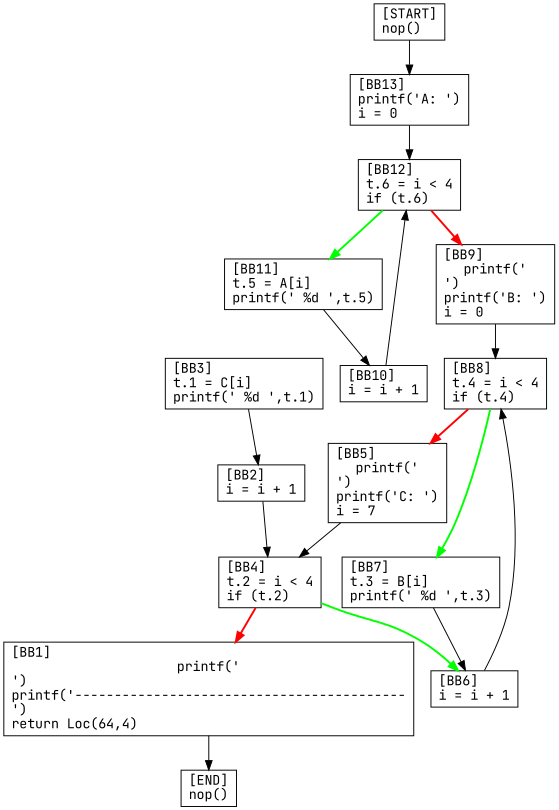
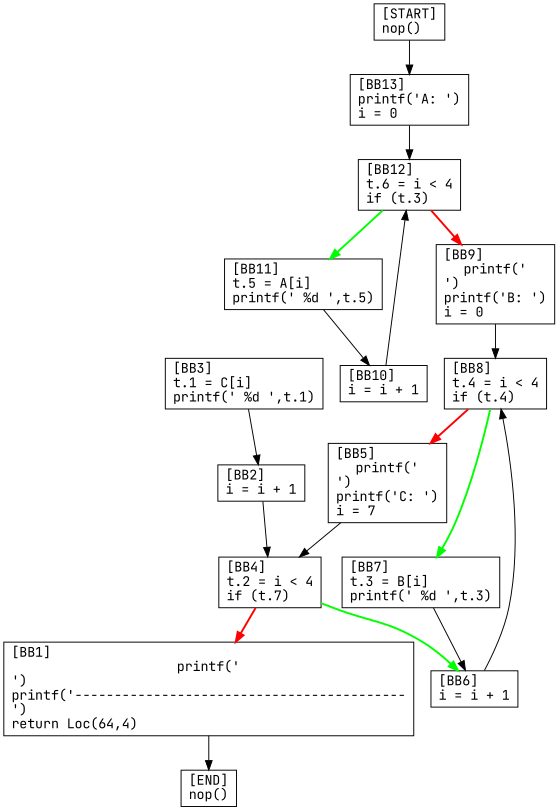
  digraph {
    fontname="JetBrains Mono"
    node [fontname="JetBrains Mono" shape=box]
    edge [fontname="JetBrains Mono"]
    n1 [label="[BB13]\lprintf('A: ')\li = 0\l"]
-   n2 [label="[BB12]\lt.6 = i < 4\lif (t.6)\l"]
+   n2 [label="[BB12]\lt.6 = i < 4\lif (t.3)\l"]
    n3 [label="[BB11]\lt.5 = A[i]\lprintf(' %d ',t.5)\l"]
    n4 [label="[BB9]\lprintf('\n')\lprintf('B: ')\li = 0\l"]
    n5 [label="[BB10]\li = i + 1\l"]
    n6 [label="[BB8]\lt.4 = i < 4\lif (t.4)\l"]
    n7 [label="[BB7]\lt.3 = B[i]\lprintf(' %d ',t.3)\l"]
    n8 [label="[BB5]\lprintf('\n')\lprintf('C: ')\li = 7\l"]
    n9 [label="[BB6]\li = i + 1\l"]
-   n10 [label="[BB4]\lt.2 = i < 4\lif (t.2)\l"]
+   n10 [label="[BB4]\lt.2 = i < 4\lif (t.7)\l"]
    n11 [label="[BB1]\lprintf('\n')\lprintf('------------------------------------------\n')\lreturn Loc(64,4)\l"]
    n12 [label="[END]\lnop()\l"]
    n13 [label="[START]\lnop()\l"]
    n14 [label="[BB2]\li = i + 1\l"]
    n15 [label="[BB3]\lt.1 = C[i]\lprintf(' %d ',t.1)\l"]
    n1 -> n2
    n2 -> n3 [color=green penwidth=2]
    n2 -> n4 [color=red penwidth=2]
    n3 -> n5
    n4 -> n6
    n5 -> n2
    n6 -> n7 [color=green penwidth=2]
    n6 -> n8 [color=red penwidth=2]
    n7 -> n9
    n8 -> n10
    n9 -> n6
    n10 -> n9 [color=green penwidth=2]
    n10 -> n11 [color=red penwidth=2]
    n11 -> n12
    n13 -> n1
    n14 -> n10
    n15 -> n14
  }
